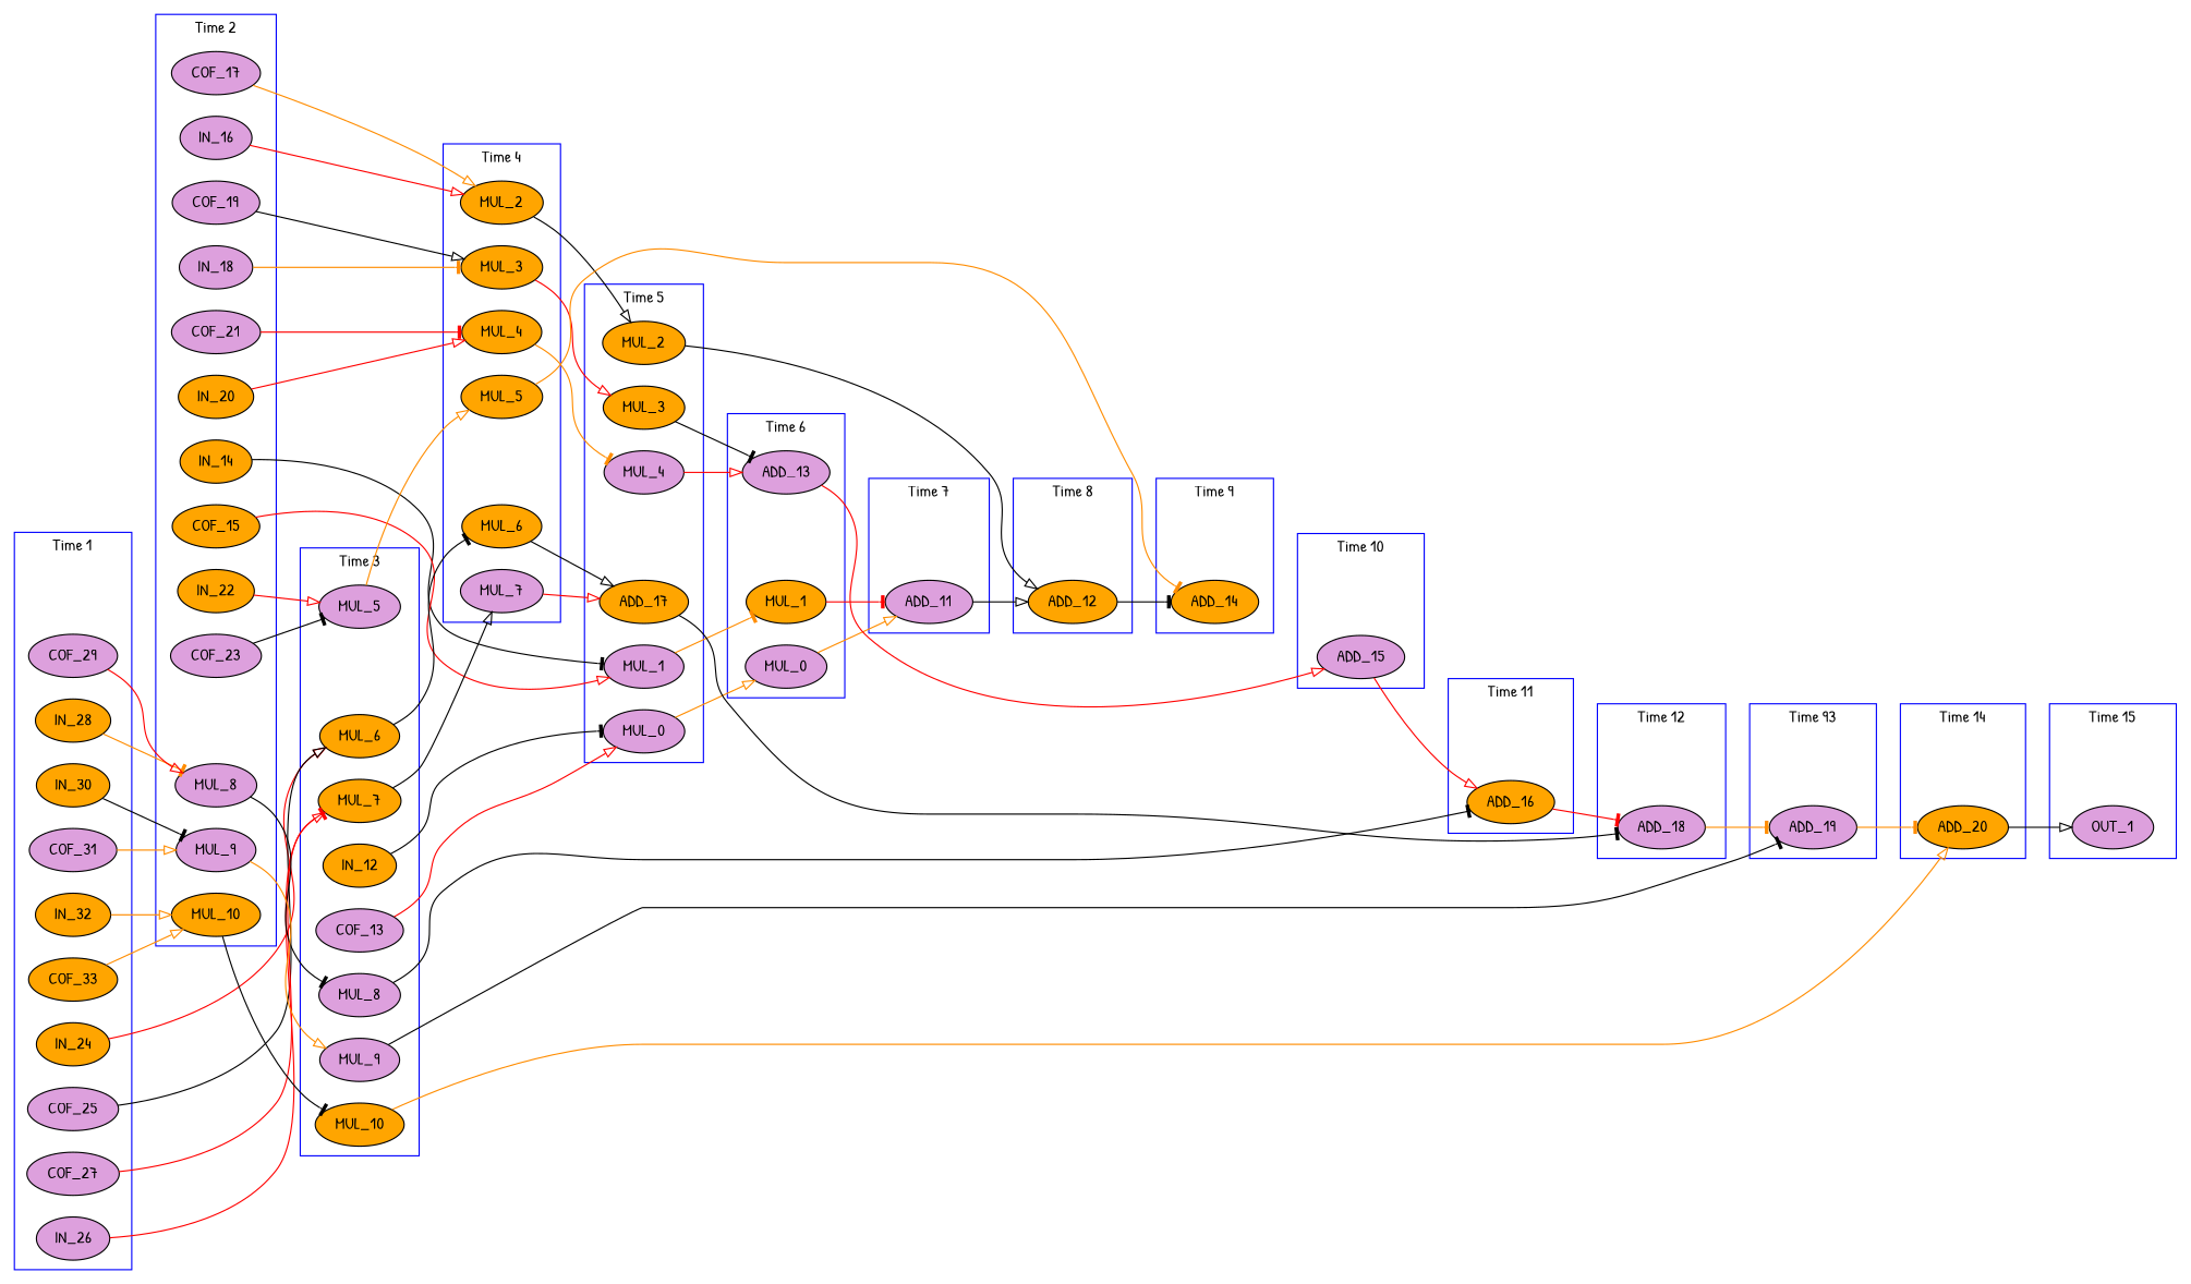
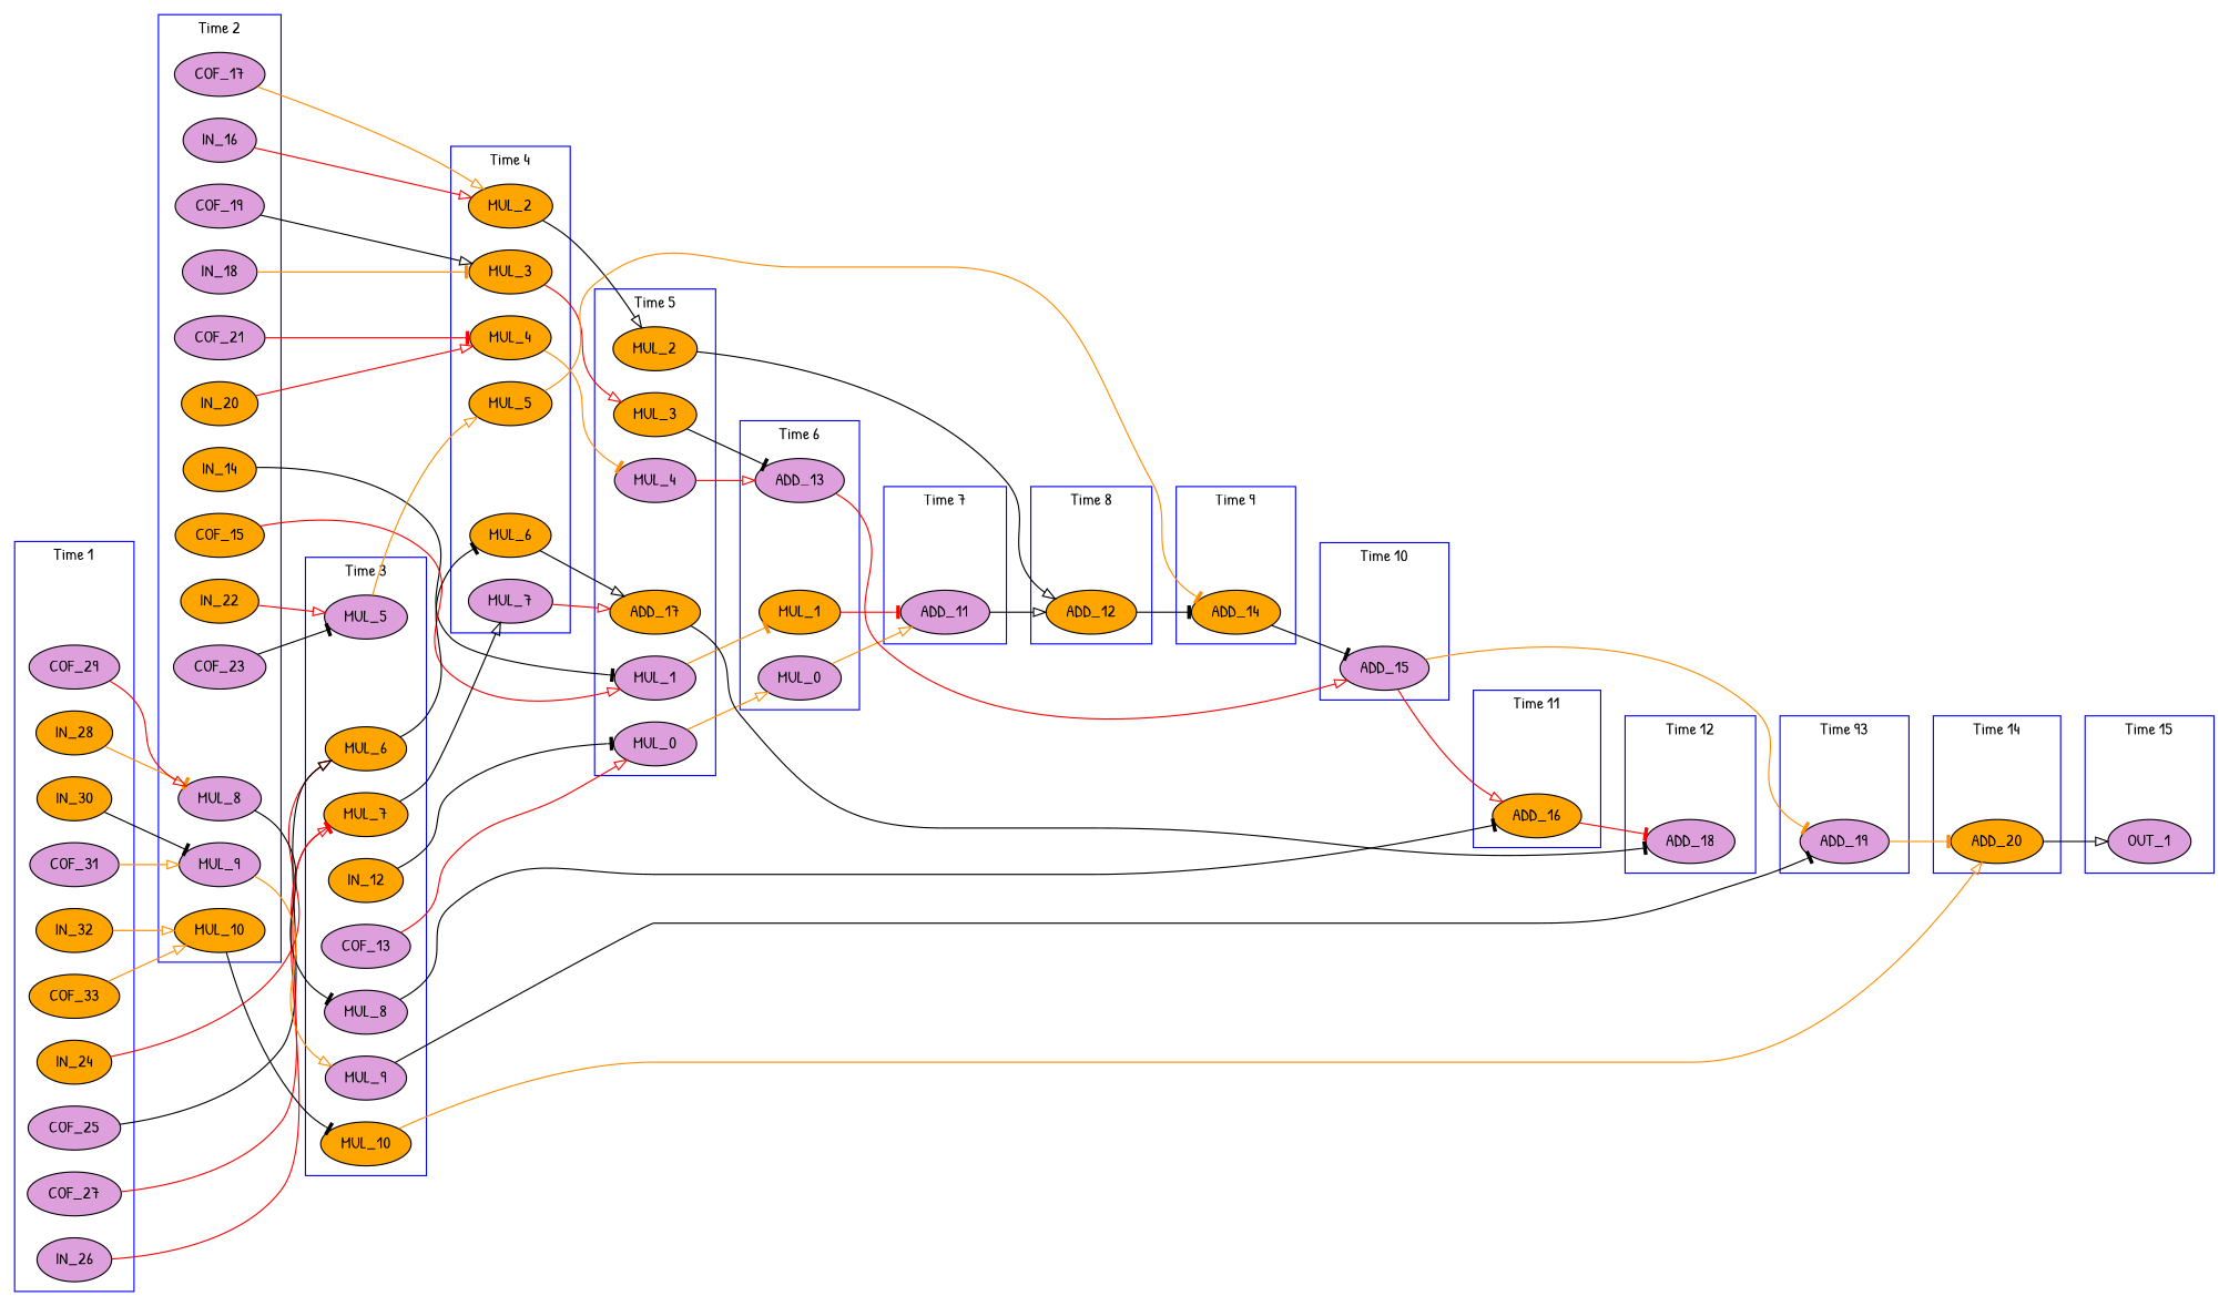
  digraph {
    fontname="Patrick Hand"
    newrank=true
    rankdir=LR
    node [fontname="Patrick Hand" style=filled fillcolor=plum]
    edge [fontname="Patrick Hand" arrowhead=onormal color=black]
    pseudo_1 [style=invis fillcolor=""]
    IN_24 [fillcolor=orange]
    COF_25
    IN_26
    COF_27
    IN_28 [fillcolor=orange]
    COF_29
    IN_30 [fillcolor=orange]
    COF_31
    IN_32 [fillcolor=orange]
    COF_33 [fillcolor=orange]
    pseudo_2 [style=invis fillcolor=""]
    n13 [label=MUL_8]
    n14 [label=MUL_9]
    n15 [fillcolor=orange label=MUL_10]
    IN_14 [fillcolor=orange]
    COF_15 [fillcolor=orange]
    IN_16
    COF_17
    IN_18
    COF_19
    IN_20 [fillcolor=orange]
    COF_21
    IN_22 [fillcolor=orange]
    COF_23
    pseudo_3 [style=invis fillcolor=""]
    n27 [label=MUL_5]
    n28 [fillcolor=orange label=MUL_6]
    n29 [fillcolor=orange label=MUL_7]
    n30 [label=MUL_8]
    n31 [label=MUL_9]
    n32 [fillcolor=orange label=MUL_10]
    IN_12 [fillcolor=orange]
    COF_13
    pseudo_4 [style=invis fillcolor=""]
    n36 [fillcolor=orange label=MUL_2]
    n37 [fillcolor=orange label=MUL_3]
    n38 [fillcolor=orange label=MUL_4]
    n39 [fillcolor=orange label=MUL_5]
    n40 [fillcolor=orange label=MUL_6]
    n41 [label=MUL_7]
    pseudo_5 [style=invis fillcolor=""]
    n43 [label=MUL_0]
    n44 [label=MUL_1]
    n45 [fillcolor=orange label=MUL_2]
    n46 [fillcolor=orange label=MUL_3]
    n47 [label=MUL_4]
    ADD_17 [fillcolor=orange]
    pseudo_6 [style=invis fillcolor=""]
    n50 [label=MUL_0]
    n51 [fillcolor=orange label=MUL_1]
    ADD_13
    pseudo_7 [style=invis fillcolor=""]
    ADD_11
    pseudo_8 [style=invis fillcolor=""]
    ADD_12 [fillcolor=orange]
    pseudo_9 [style=invis fillcolor=""]
    ADD_14 [fillcolor=orange]
    pseudo_10 [style=invis fillcolor=""]
    ADD_15
    pseudo_11 [style=invis fillcolor=""]
    ADD_16 [fillcolor=orange]
    pseudo_12 [style=invis fillcolor=""]
    ADD_18
    pseudo_13 [style=invis fillcolor=""]
    ADD_19
    pseudo_14 [style=invis fillcolor=""]
    ADD_20 [fillcolor=orange]
    pseudo_15 [style=invis fillcolor=""]
    OUT_1
    subgraph cluster_1 {
      color=blue
      label="Time 1"
      rank=same
      pseudo_1
      IN_24
      COF_25
      IN_26
      COF_27
      IN_28
      COF_29
      IN_30
      COF_31
      IN_32
      COF_33
    }
    subgraph cluster_2 {
      color=blue
      label="Time 2"
      rank=same
      pseudo_2
      n13
      n14
      n15
      IN_14
      COF_15
      IN_16
      COF_17
      IN_18
      COF_19
      IN_20
      COF_21
      IN_22
      COF_23
    }
    subgraph cluster_3 {
      color=blue
      label="Time 3"
      rank=same
      pseudo_3
      n27
      n28
      n29
      n30
      n31
      n32
      IN_12
      COF_13
    }
    subgraph cluster_4 {
      color=blue
      label="Time 4"
      rank=same
      pseudo_4
      n36
      n37
      n38
      n39
      n40
      n41
    }
    subgraph cluster_5 {
      color=blue
      label="Time 5"
      rank=same
      pseudo_5
      n43
      n44
      n45
      n46
      n47
      ADD_17
    }
    subgraph cluster_6 {
      color=blue
      label="Time 6"
      rank=same
      pseudo_6
      n50
      n51
      ADD_13
    }
    subgraph cluster_7 {
      color=blue
      label="Time 7"
      rank=same
      pseudo_7
      ADD_11
    }
    subgraph cluster_8 {
      color=blue
      label="Time 8"
      rank=same
      pseudo_8
      ADD_12
    }
    subgraph cluster_9 {
      color=blue
      label="Time 9"
      rank=same
      pseudo_9
      ADD_14
    }
    subgraph cluster_10 {
      color=blue
      label="Time 10"
      rank=same
      pseudo_10
      ADD_15
    }
    subgraph cluster_11 {
      color=blue
      label="Time 11"
      rank=same
      pseudo_11
      ADD_16
    }
    subgraph cluster_12 {
      color=blue
      label="Time 12"
      rank=same
      pseudo_12
      ADD_18
    }
    subgraph cluster_13 {
      color=blue
      label="Time 93"
      rank=same
      pseudo_13
      ADD_19
    }
    subgraph cluster_14 {
      color=blue
      label="Time 14"
      rank=same
      pseudo_14
      ADD_20
    }
    subgraph cluster_15 {
      color=blue
      label="Time 15"
      rank=same
      pseudo_15
      OUT_1
    }
    pseudo_1 -> pseudo_2 [style=invis arrowhead="" color=""]
    IN_24 -> n28 [color=red]
    COF_25 -> n28
    IN_26 -> n29 [arrowhead=tee color=red]
    COF_27 -> n29 [color=red]
    IN_28 -> n13 [arrowhead=tee color=darkorange]
    COF_29 -> n13 [color=red]
    IN_30 -> n14 [arrowhead=tee]
    COF_31 -> n14 [color=darkorange]
    IN_32 -> n15 [color=darkorange]
    COF_33 -> n15 [color=darkorange]
    pseudo_2 -> pseudo_3 [style=invis arrowhead="" color=""]
    n13 -> n30 [arrowhead=tee]
    n14 -> n31 [color=darkorange]
    n15 -> n32 [arrowhead=tee]
    IN_14 -> n44 [arrowhead=tee]
    COF_15 -> n44 [color=red]
    IN_16 -> n36 [color=red]
    COF_17 -> n36 [color=darkorange]
    IN_18 -> n37 [arrowhead=tee color=darkorange]
    COF_19 -> n37
    IN_20 -> n38 [color=red]
    COF_21 -> n38 [arrowhead=tee color=red]
    IN_22 -> n27 [color=red]
    COF_23 -> n27 [arrowhead=tee]
    pseudo_3 -> pseudo_4 [style=invis arrowhead="" color=""]
    n27 -> n39 [color=darkorange]
    n28 -> n40 [arrowhead=tee]
    n29 -> n41
    n30 -> ADD_16 [arrowhead=tee]
    n31 -> ADD_19 [arrowhead=tee]
    n32 -> ADD_20 [color=darkorange]
    IN_12 -> n43 [arrowhead=tee]
    COF_13 -> n43 [color=red]
    pseudo_4 -> pseudo_5 [style=invis arrowhead="" color=""]
    n36 -> n45
    n37 -> n46 [color=red]
    n38 -> n47 [arrowhead=tee color=darkorange]
    n39 -> ADD_14 [arrowhead=tee color=darkorange]
    n40 -> ADD_17
    n41 -> ADD_17 [color=red]
    pseudo_5 -> pseudo_6 [style=invis arrowhead="" color=""]
    n43 -> n50 [color=darkorange]
    n44 -> n51 [arrowhead=tee color=darkorange]
    n45 -> ADD_12
    n46 -> ADD_13 [arrowhead=tee]
    n47 -> ADD_13 [color=red]
    ADD_17 -> ADD_18 [arrowhead=tee]
    pseudo_6 -> pseudo_7 [style=invis arrowhead="" color=""]
    n50 -> ADD_11 [color=darkorange]
    n51 -> ADD_11 [arrowhead=tee color=red]
    ADD_13 -> ADD_15 [color=red]
    pseudo_7 -> pseudo_8 [style=invis arrowhead="" color=""]
    ADD_11 -> ADD_12
    pseudo_8 -> pseudo_9 [style=invis arrowhead="" color=""]
    ADD_12 -> ADD_14 [arrowhead=tee]
    pseudo_9 -> pseudo_10 [style=invis arrowhead="" color=""]
+   ADD_14 -> ADD_15 [arrowhead=tee]
    pseudo_10 -> pseudo_11 [style=invis arrowhead="" color=""]
    ADD_15 -> ADD_16 [color=red]
    pseudo_11 -> pseudo_12 [style=invis arrowhead="" color=""]
    ADD_16 -> ADD_18 [arrowhead=tee color=red]
    pseudo_12 -> pseudo_13 [style=invis arrowhead="" color=""]
-   ADD_18 -> ADD_19 [arrowhead=tee color=darkorange]
+   ADD_15 -> ADD_19 [arrowhead=tee color=darkorange]
    pseudo_13 -> pseudo_14 [style=invis arrowhead="" color=""]
    ADD_19 -> ADD_20 [arrowhead=tee color=darkorange]
    pseudo_14 -> pseudo_15 [style=invis arrowhead="" color=""]
    ADD_20 -> OUT_1
  }
